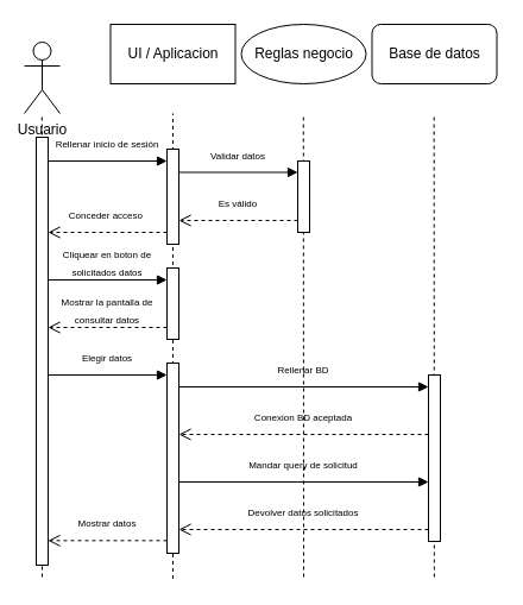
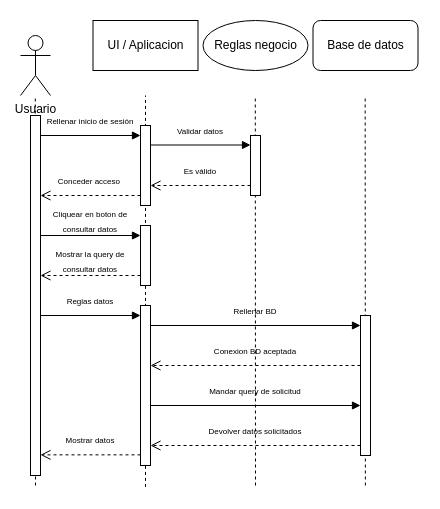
  <mxCell id="0" />
  <mxCell id="1" parent="0" />
  <mxCell id="2" value="" style="endArrow=none;dashed=1;html=1;rounded=0;strokeWidth=1;endSize=6;jumpSize=6;" edge="1" parent="1"><mxGeometry width="50" height="50" relative="1" as="geometry"><mxPoint x="364.88" y="485" as="sourcePoint" /><mxPoint x="364.66" y="95" as="targetPoint" /></mxGeometry></mxCell>
  <mxCell id="3" value="" style="endArrow=none;dashed=1;html=1;rounded=0;strokeWidth=1;endSize=6;jumpSize=6;" edge="1" parent="1"><mxGeometry width="50" height="50" relative="1" as="geometry"><mxPoint x="255" y="485" as="sourcePoint" /><mxPoint x="254.78" y="95" as="targetPoint" /></mxGeometry></mxCell>
  <mxCell id="4" value="" style="endArrow=none;dashed=1;html=1;rounded=0;" edge="1" parent="1"><mxGeometry width="50" height="50" relative="1" as="geometry"><mxPoint x="35" y="485" as="sourcePoint" /><mxPoint x="34.78" y="95" as="targetPoint" /></mxGeometry></mxCell>
  <mxCell id="5" value="" style="endArrow=none;dashed=1;html=1;rounded=0;" edge="1" parent="1"><mxGeometry width="50" height="50" relative="1" as="geometry"><mxPoint x="145" y="486.422" as="sourcePoint" /><mxPoint x="145" y="95" as="targetPoint" /></mxGeometry></mxCell>
  <mxCell id="6" value="Usuario" style="shape=umlActor;verticalLabelPosition=bottom;verticalAlign=top;html=1;" parent="1" vertex="1"><mxGeometry x="20" y="35" width="30" height="60" as="geometry" /></mxCell>
  <mxCell id="7" value="" style="html=1;points=[[0,0,0,0,5],[0,1,0,0,-5],[1,0,0,0,5],[1,1,0,0,-5]];perimeter=orthogonalPerimeter;outlineConnect=0;targetShapes=umlLifeline;portConstraint=eastwest;newEdgeStyle={&quot;curved&quot;:0,&quot;rounded&quot;:0};" parent="1" vertex="1"><mxGeometry x="30" y="115" width="10" height="360" as="geometry" /></mxCell>
  <mxCell id="8" value="" style="html=1;points=[[0,0,0,0,5],[0,1,0,0,-5],[1,0,0,0,5],[1,1,0,0,-5]];perimeter=orthogonalPerimeter;outlineConnect=0;targetShapes=umlLifeline;portConstraint=eastwest;newEdgeStyle={&quot;curved&quot;:0,&quot;rounded&quot;:0};" parent="1" vertex="1"><mxGeometry x="140" y="125" width="10" height="80" as="geometry" /></mxCell>
  <mxCell id="9" value="" style="endArrow=block;endFill=1;html=1;edgeStyle=orthogonalEdgeStyle;align=left;verticalAlign=top;rounded=0;" parent="1" edge="1"><mxGeometry x="-1" relative="1" as="geometry"><mxPoint x="40" y="135" as="sourcePoint" /><mxPoint x="140" y="135" as="targetPoint" /></mxGeometry></mxCell>
  <mxCell id="10" value="" style="html=1;points=[[0,0,0,0,5],[0,1,0,0,-5],[1,0,0,0,5],[1,1,0,0,-5]];perimeter=orthogonalPerimeter;outlineConnect=0;targetShapes=umlLifeline;portConstraint=eastwest;newEdgeStyle={&quot;curved&quot;:0,&quot;rounded&quot;:0};" parent="1" vertex="1"><mxGeometry x="250" y="135" width="10" height="60" as="geometry" /></mxCell>
  <mxCell id="11" value="" style="endArrow=block;endFill=1;html=1;edgeStyle=orthogonalEdgeStyle;align=left;verticalAlign=top;rounded=0;" parent="1" edge="1"><mxGeometry x="-1" relative="1" as="geometry"><mxPoint x="150" y="144.5" as="sourcePoint" /><mxPoint x="250" y="144.5" as="targetPoint" /></mxGeometry></mxCell>
  <mxCell id="12" value="" style="html=1;points=[[0,0,0,0,5],[0,1,0,0,-5],[1,0,0,0,5],[1,1,0,0,-5]];perimeter=orthogonalPerimeter;outlineConnect=0;targetShapes=umlLifeline;portConstraint=eastwest;newEdgeStyle={&quot;curved&quot;:0,&quot;rounded&quot;:0};" parent="1" vertex="1"><mxGeometry x="140" y="225" width="10" height="60" as="geometry" /></mxCell>
  <mxCell id="13" value="" style="endArrow=block;endFill=1;html=1;edgeStyle=orthogonalEdgeStyle;align=left;verticalAlign=top;rounded=0;" parent="1" edge="1"><mxGeometry x="-1" relative="1" as="geometry"><mxPoint x="40" y="235" as="sourcePoint" /><mxPoint x="140" y="235" as="targetPoint" /></mxGeometry></mxCell>
  <mxCell id="14" value="" style="endArrow=block;endFill=1;html=1;edgeStyle=orthogonalEdgeStyle;align=left;verticalAlign=top;rounded=0;" parent="1" edge="1"><mxGeometry x="-1" relative="1" as="geometry"><mxPoint x="40" y="315" as="sourcePoint" /><mxPoint x="140" y="315" as="targetPoint" /></mxGeometry></mxCell>
  <mxCell id="15" value="" style="html=1;points=[[0,0,0,0,5],[0,1,0,0,-5],[1,0,0,0,5],[1,1,0,0,-5]];perimeter=orthogonalPerimeter;outlineConnect=0;targetShapes=umlLifeline;portConstraint=eastwest;newEdgeStyle={&quot;curved&quot;:0,&quot;rounded&quot;:0};" parent="1" vertex="1"><mxGeometry x="140" y="305" width="10" height="160" as="geometry" /></mxCell>
  <mxCell id="16" value="" style="html=1;points=[[0,0,0,0,5],[0,1,0,0,-5],[1,0,0,0,5],[1,1,0,0,-5]];perimeter=orthogonalPerimeter;outlineConnect=0;targetShapes=umlLifeline;portConstraint=eastwest;newEdgeStyle={&quot;curved&quot;:0,&quot;rounded&quot;:0};" parent="1" vertex="1"><mxGeometry x="360" y="315" width="10" height="140" as="geometry" /></mxCell>
  <mxCell id="17" value="" style="endArrow=block;endFill=1;html=1;edgeStyle=orthogonalEdgeStyle;align=left;verticalAlign=top;rounded=0;" parent="1" edge="1"><mxGeometry x="-1" relative="1" as="geometry"><mxPoint x="150" y="325" as="sourcePoint" /><mxPoint x="360" y="325" as="targetPoint" /></mxGeometry></mxCell>
  <mxCell id="18" value="" style="endArrow=block;endFill=1;html=1;edgeStyle=orthogonalEdgeStyle;align=left;verticalAlign=top;rounded=0;" parent="1" edge="1"><mxGeometry x="-1" relative="1" as="geometry"><mxPoint x="150" y="405" as="sourcePoint" /><mxPoint x="360" y="405" as="targetPoint" /></mxGeometry></mxCell>
  <mxCell id="19" value="" style="html=1;verticalAlign=bottom;endArrow=open;dashed=1;endSize=8;curved=0;rounded=0;" parent="1" target="7" edge="1"><mxGeometry relative="1" as="geometry"><mxPoint x="140" y="195" as="sourcePoint" /><mxPoint x="60" y="195" as="targetPoint" /></mxGeometry></mxCell>
  <mxCell id="20" value="" style="html=1;verticalAlign=bottom;endArrow=open;dashed=1;endSize=8;curved=0;rounded=0;" parent="1" edge="1"><mxGeometry relative="1" as="geometry"><mxPoint x="250" y="185" as="sourcePoint" /><mxPoint x="150" y="185" as="targetPoint" /></mxGeometry></mxCell>
  <mxCell id="21" value="" style="html=1;verticalAlign=bottom;endArrow=open;dashed=1;endSize=8;curved=0;rounded=0;" parent="1" edge="1"><mxGeometry relative="1" as="geometry"><mxPoint x="140" y="275" as="sourcePoint" /><mxPoint x="40" y="275" as="targetPoint" /></mxGeometry></mxCell>
  <mxCell id="22" value="" style="html=1;verticalAlign=bottom;endArrow=open;dashed=1;endSize=8;curved=0;rounded=0;" parent="1" source="16" edge="1"><mxGeometry relative="1" as="geometry"><mxPoint x="250" y="365" as="sourcePoint" /><mxPoint x="150" y="365" as="targetPoint" /></mxGeometry></mxCell>
  <mxCell id="23" value="" style="html=1;verticalAlign=bottom;endArrow=open;dashed=1;endSize=8;curved=0;rounded=0;" parent="1" edge="1"><mxGeometry relative="1" as="geometry"><mxPoint x="360" y="445" as="sourcePoint" /><mxPoint x="150" y="445" as="targetPoint" /></mxGeometry></mxCell>
  <mxCell id="24" value="" style="html=1;verticalAlign=bottom;endArrow=open;dashed=1;endSize=8;curved=0;rounded=0;" parent="1" edge="1"><mxGeometry relative="1" as="geometry"><mxPoint x="140" y="454.35" as="sourcePoint" /><mxPoint x="40" y="454.35" as="targetPoint" /></mxGeometry></mxCell>
  <mxCell id="25" value="&lt;font style=&quot;font-size: 8px;&quot;&gt;Rellenar inicio de sesión&lt;/font&gt;" style="text;html=1;align=center;verticalAlign=middle;whiteSpace=wrap;rounded=0;" parent="1" vertex="1"><mxGeometry x="40" y="105" width="100" height="30" as="geometry" /></mxCell>
  <mxCell id="26" value="&lt;font style=&quot;font-size: 8px;&quot;&gt;Validar datos&lt;/font&gt;" style="text;html=1;align=center;verticalAlign=middle;whiteSpace=wrap;rounded=0;" parent="1" vertex="1"><mxGeometry x="150" y="115" width="100" height="30" as="geometry" /></mxCell>
  <mxCell id="27" value="&lt;font style=&quot;font-size: 8px;&quot;&gt;Es válido&lt;/font&gt;" style="text;html=1;align=center;verticalAlign=middle;whiteSpace=wrap;rounded=0;" parent="1" vertex="1"><mxGeometry x="150" y="155" width="100" height="30" as="geometry" /></mxCell>
  <mxCell id="28" value="&lt;font style=&quot;font-size: 8px;&quot;&gt;Conceder acceso&amp;nbsp;&lt;/font&gt;" style="text;html=1;align=center;verticalAlign=middle;whiteSpace=wrap;rounded=0;" parent="1" vertex="1"><mxGeometry x="40" y="165" width="100" height="30" as="geometry" /></mxCell>
- <mxCell id="29" value="&lt;span style=&quot;font-size: 8px;&quot;&gt;Cliquear en boton de solicitados datos&lt;/span&gt;" style="text;html=1;align=center;verticalAlign=middle;whiteSpace=wrap;rounded=0;" parent="1" vertex="1"><mxGeometry x="40" y="205" width="100" height="30" as="geometry" /></mxCell>
- <mxCell id="30" value="&lt;span style=&quot;font-size: 8px;&quot;&gt;Mostrar la pantalla de consultar datos&lt;/span&gt;" style="text;html=1;align=center;verticalAlign=middle;whiteSpace=wrap;rounded=0;" parent="1" vertex="1"><mxGeometry x="40" y="245" width="100" height="30" as="geometry" /></mxCell>
- <mxCell id="31" value="&lt;span style=&quot;font-size: 8px;&quot;&gt;Elegir datos&lt;/span&gt;" style="text;html=1;align=center;verticalAlign=middle;whiteSpace=wrap;rounded=0;" parent="1" vertex="1"><mxGeometry x="40" y="285" width="100" height="30" as="geometry" /></mxCell>
+ <mxCell id="29" value="&lt;span style=&quot;font-size: 8px;&quot;&gt;Cliquear en boton de consultar datos&lt;/span&gt;" style="text;html=1;align=center;verticalAlign=middle;whiteSpace=wrap;rounded=0;" parent="1" vertex="1"><mxGeometry x="40" y="205" width="100" height="30" as="geometry" /></mxCell>
+ <mxCell id="30" value="&lt;span style=&quot;font-size: 8px;&quot;&gt;Mostrar la query de consultar datos&lt;/span&gt;" style="text;html=1;align=center;verticalAlign=middle;whiteSpace=wrap;rounded=0;" parent="1" vertex="1"><mxGeometry x="40" y="245" width="100" height="30" as="geometry" /></mxCell>
+ <mxCell id="31" value="&lt;span style=&quot;font-size: 8px;&quot;&gt;Reglas datos&lt;/span&gt;" style="text;html=1;align=center;verticalAlign=middle;whiteSpace=wrap;rounded=0;" parent="1" vertex="1"><mxGeometry x="40" y="285" width="100" height="30" as="geometry" /></mxCell>
  <mxCell id="32" value="&lt;span style=&quot;font-size: 8px;&quot;&gt;Rellenar BD&lt;/span&gt;" style="text;html=1;align=center;verticalAlign=middle;whiteSpace=wrap;rounded=0;" parent="1" vertex="1"><mxGeometry x="150" y="295" width="210" height="30" as="geometry" /></mxCell>
  <mxCell id="33" value="&lt;span style=&quot;font-size: 8px;&quot;&gt;Conexion BD aceptada&lt;/span&gt;" style="text;html=1;align=center;verticalAlign=middle;whiteSpace=wrap;rounded=0;" parent="1" vertex="1"><mxGeometry x="150" y="335" width="210" height="30" as="geometry" /></mxCell>
  <mxCell id="34" value="&lt;span style=&quot;font-size: 8px;&quot;&gt;Mandar query de solicitud&lt;/span&gt;" style="text;html=1;align=center;verticalAlign=middle;whiteSpace=wrap;rounded=0;" parent="1" vertex="1"><mxGeometry x="150" y="375" width="210" height="30" as="geometry" /></mxCell>
  <mxCell id="35" value="&lt;span style=&quot;font-size: 8px;&quot;&gt;Devolver datos solicitados&lt;/span&gt;" style="text;html=1;align=center;verticalAlign=middle;whiteSpace=wrap;rounded=0;" parent="1" vertex="1"><mxGeometry x="150" y="415" width="210" height="30" as="geometry" /></mxCell>
  <mxCell id="36" value="&lt;span style=&quot;font-size: 8px;&quot;&gt;Mostrar datos&lt;/span&gt;" style="text;html=1;align=center;verticalAlign=middle;whiteSpace=wrap;rounded=0;" parent="1" vertex="1"><mxGeometry x="40" y="424.35" width="100" height="30" as="geometry" /></mxCell>
  <mxCell id="37" value="UI / Aplicacion" style="whiteSpace=wrap;html=1;rounded=0;" vertex="1" parent="1"><mxGeometry x="92.5" y="20" width="105" height="50" as="geometry" /></mxCell>
  <mxCell id="38" value="Reglas negocio" style="ellipse;whiteSpace=wrap;html=1;" vertex="1" parent="1"><mxGeometry x="202.5" y="20" width="105" height="50" as="geometry" /></mxCell>
  <mxCell id="39" value="Base de datos" style="rounded=1;whiteSpace=wrap;html=1;" vertex="1" parent="1"><mxGeometry x="312.5" y="20" width="105" height="50" as="geometry" /></mxCell>
